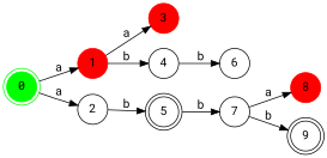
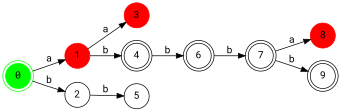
  digraph {
    fontname="Roboto Mono"
    rankdir=LR
    node [color=black fontname="Roboto Mono" shape=circle style=filled fillcolor=white]
    edge [fontname="Roboto Mono"]
    0 [color=green shape=doublecircle fillcolor=""]
    1 [color=red fillcolor=""]
    2
    3 [color=red fillcolor=""]
-   4
-   5 [shape=doublecircle]
-   6
-   7
+   4 [shape=doublecircle]
+   5
+   6 [shape=doublecircle]
+   7 [shape=doublecircle]
    8 [color=red fillcolor=""]
    9 [shape=doublecircle]
    0 -> 1 [label=a]
-   0 -> 2 [label=a]
+   0 -> 2 [label=b]
    1 -> 3 [label=a]
    1 -> 4 [label=b]
    2 -> 5 [label=b]
    4 -> 6 [label=b]
-   5 -> 7 [label=b]
+   6 -> 7 [label=b]
    7 -> 8 [label=a]
    7 -> 9 [label=b]
  }
